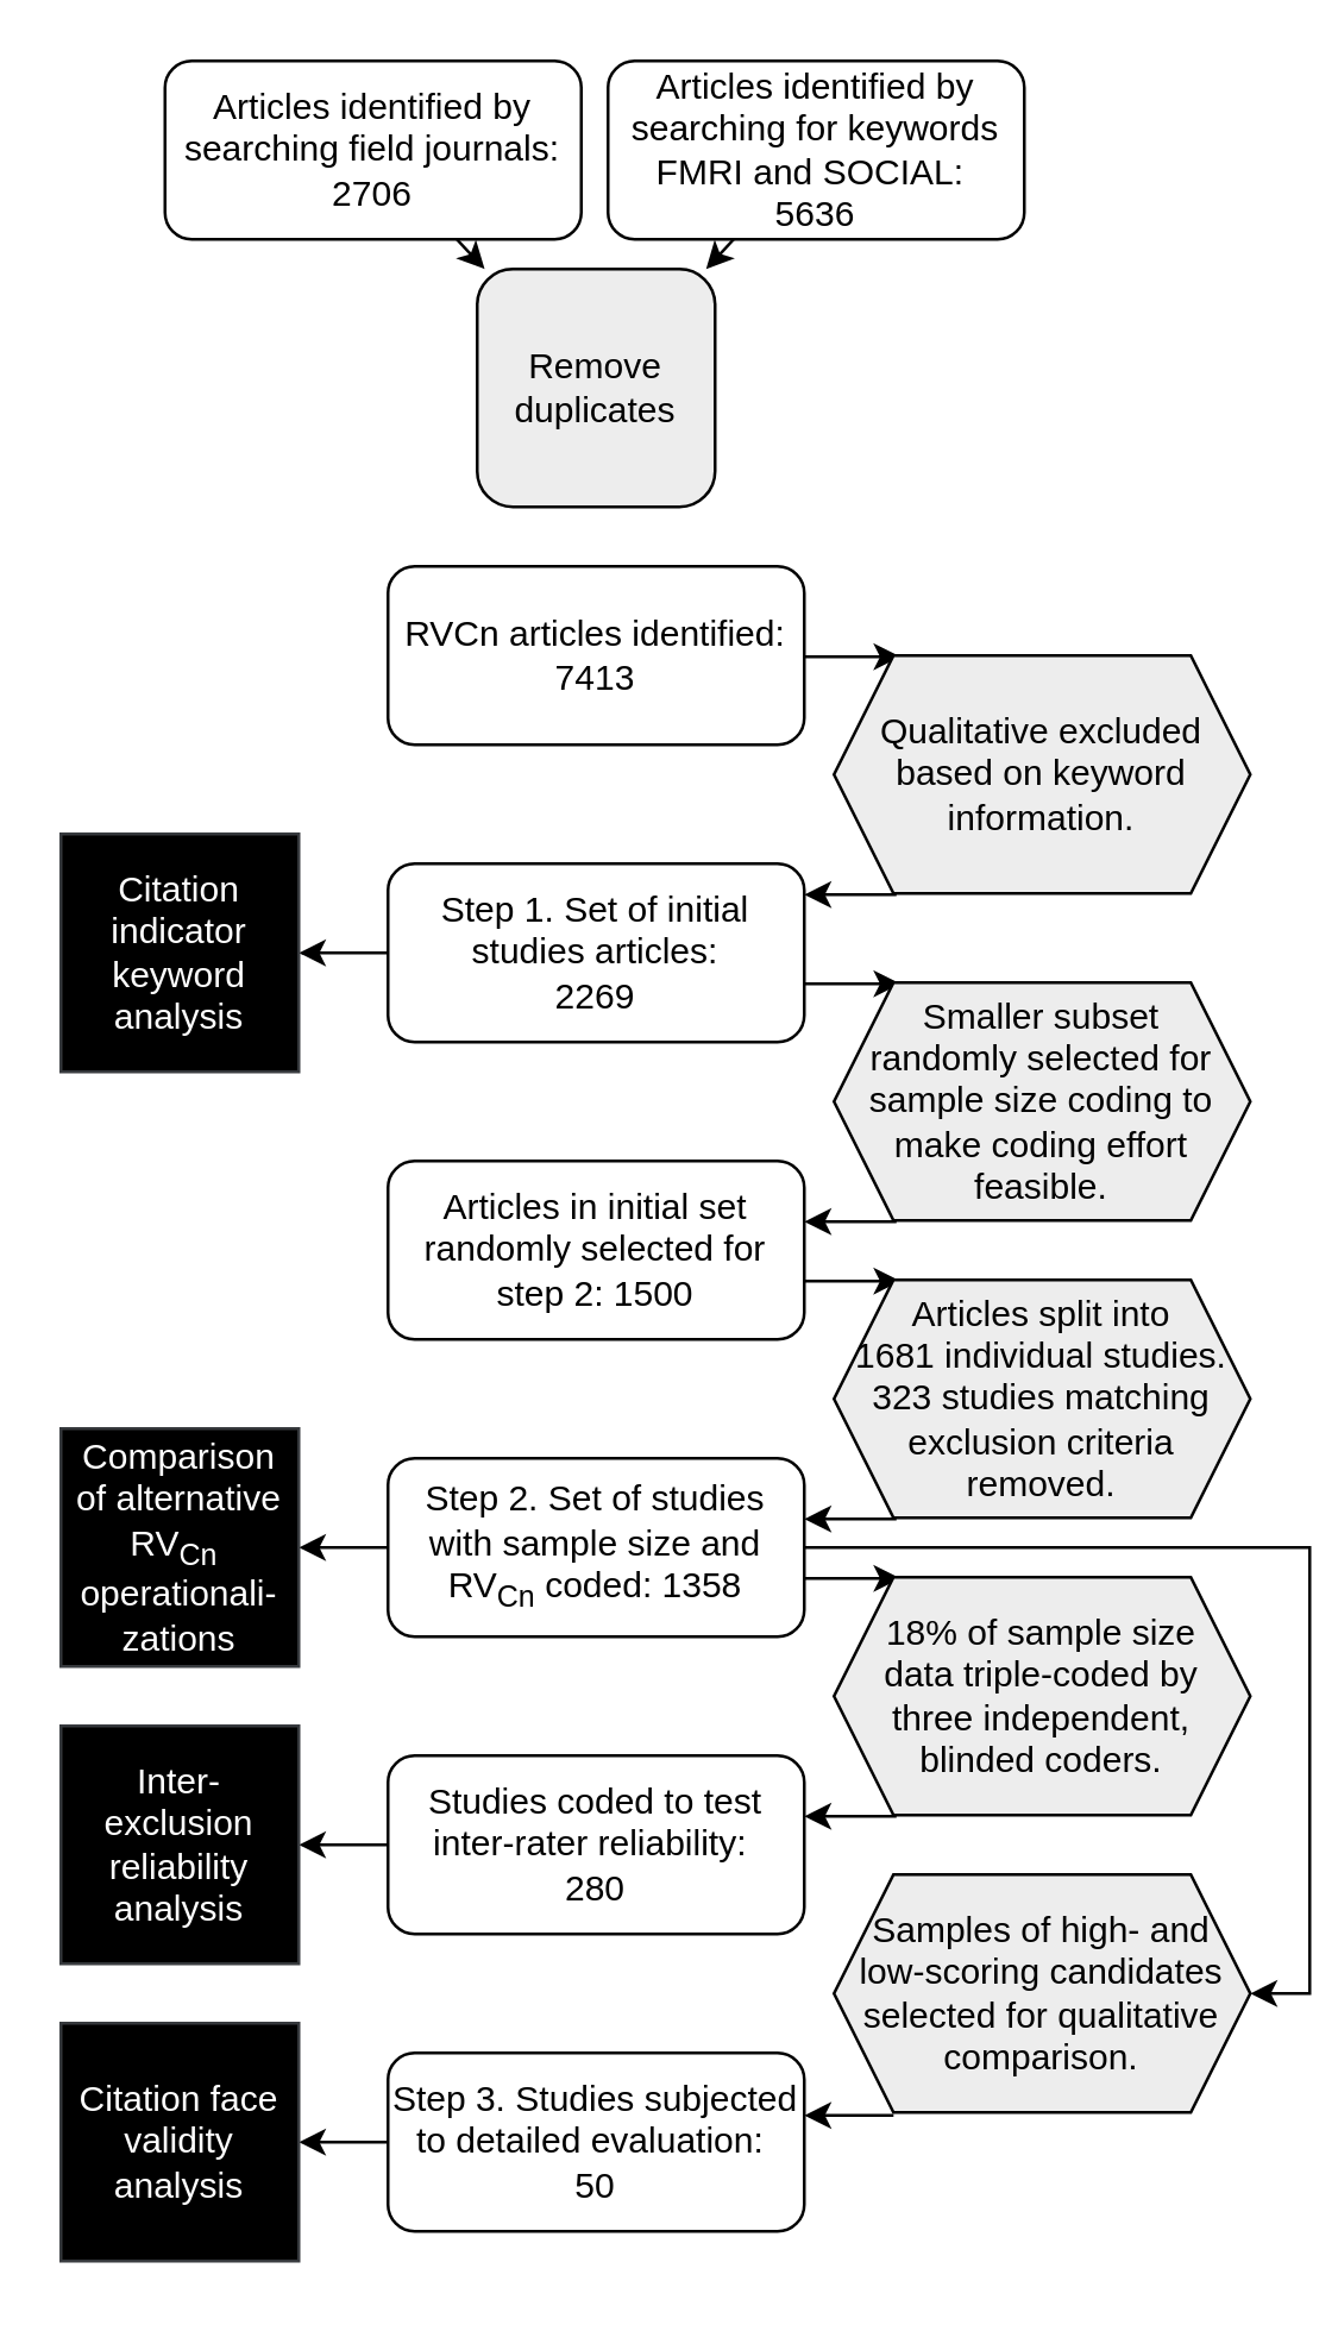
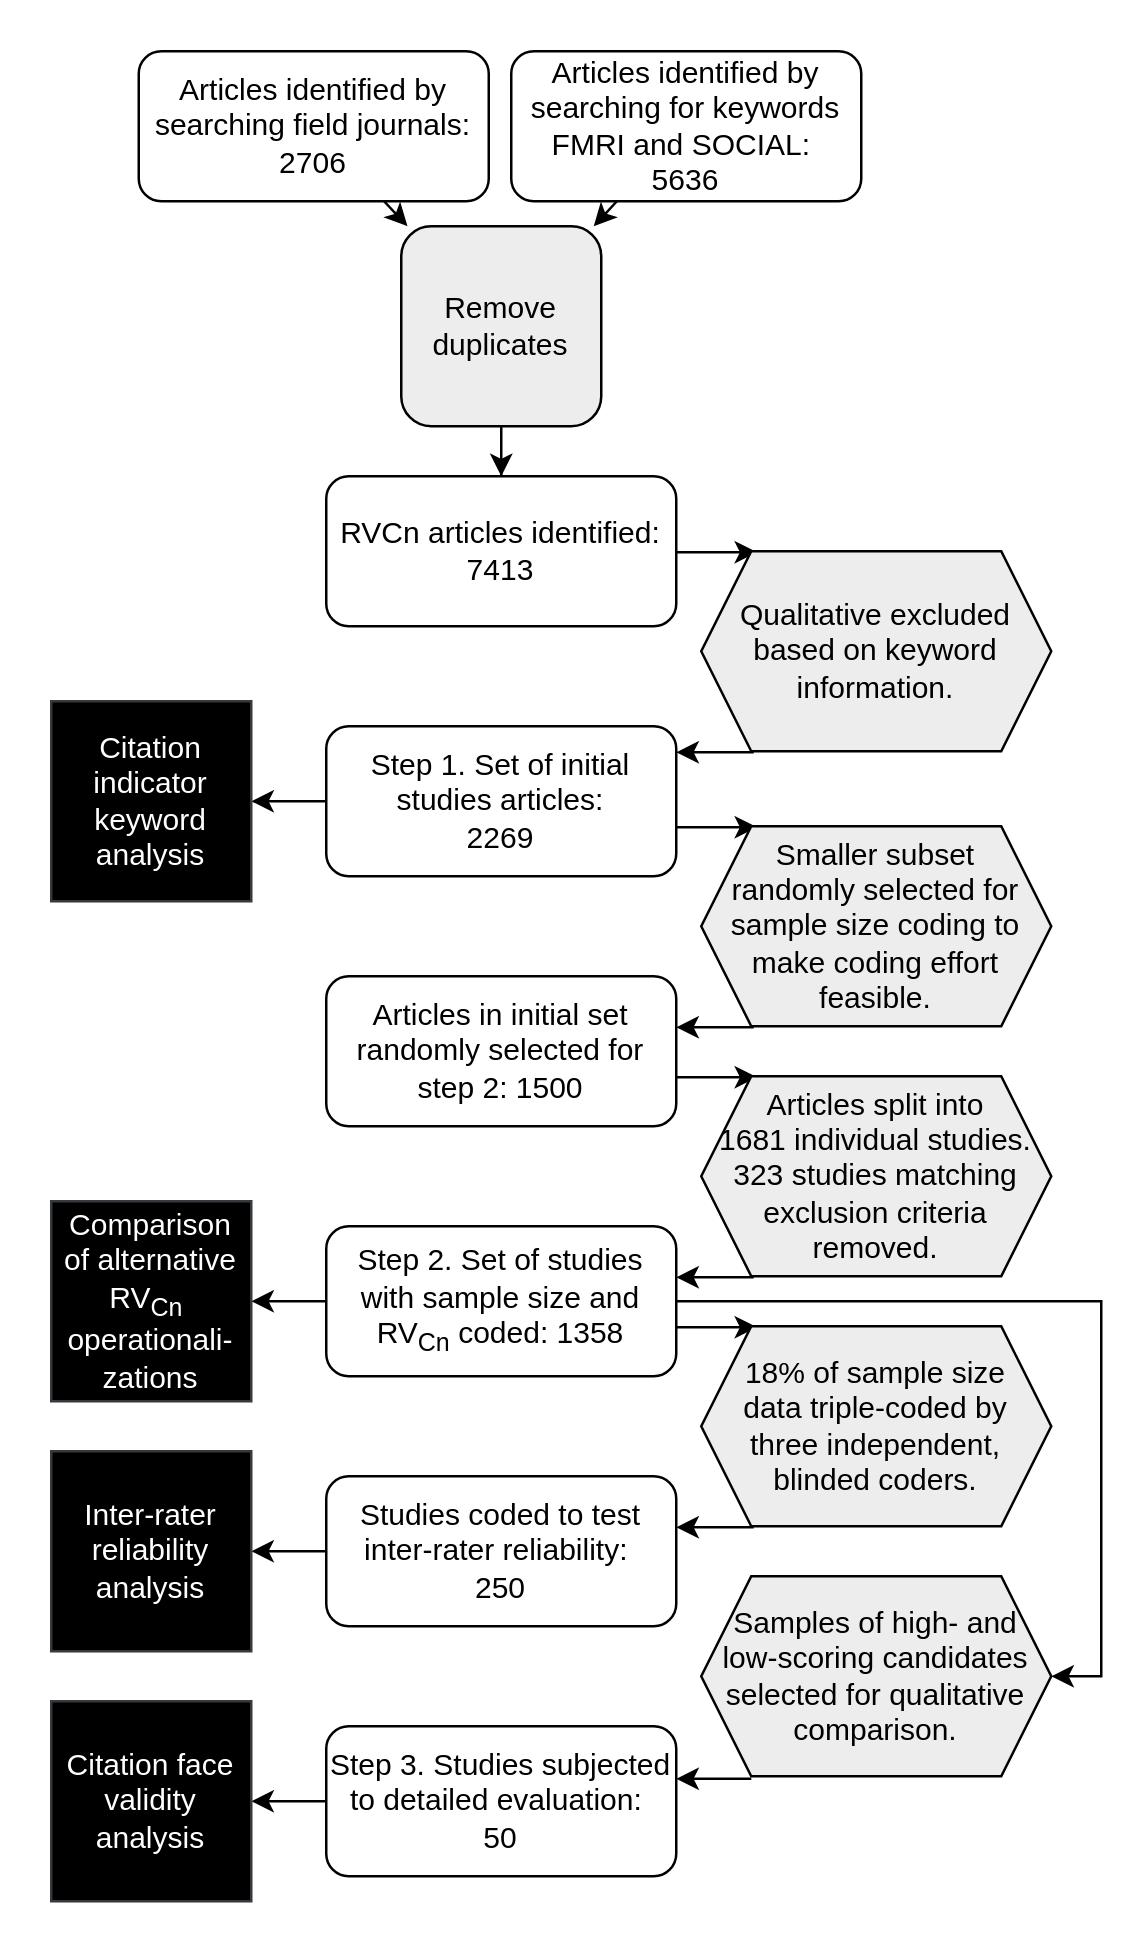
  <mxCell id="0" />
  <mxCell id="1" parent="0" />
  <mxCell id="2" value="&lt;div&gt;Articles identified by searching field journals:&lt;/div&gt;&lt;div&gt;2706&lt;br&gt;&lt;/div&gt;" style="rounded=1;whiteSpace=wrap;html=1;" parent="1" vertex="1"><mxGeometry x="55" y="20" width="140" height="60" as="geometry" /></mxCell>
  <mxCell id="3" value="&lt;div&gt;Articles identified by searching for keywords FMRI and SOCIAL:&amp;nbsp;&lt;/div&gt;5636" style="rounded=1;whiteSpace=wrap;html=1;" parent="1" vertex="1"><mxGeometry x="204" y="20" width="140" height="60" as="geometry" /></mxCell>
  <mxCell id="4" value="&lt;div&gt;Step 1. Set of initial studies articles:&lt;/div&gt;&lt;div&gt;2269&lt;br&gt;&lt;/div&gt;" style="rounded=1;whiteSpace=wrap;html=1;" parent="1" vertex="1"><mxGeometry x="130" y="290" width="140" height="60" as="geometry" /></mxCell>
  <mxCell id="5" value="Remove duplicates" style="whiteSpace=wrap;html=1;fillColor=#EDEDED;rounded=1;" parent="1" vertex="1"><mxGeometry x="160" y="90" width="80" height="80" as="geometry" /></mxCell>
  <mxCell id="6" value="" style="endArrow=classic;html=1;" parent="1" source="2" target="5" edge="1"><mxGeometry width="50" height="50" relative="1" as="geometry"><mxPoint x="170" y="160" as="sourcePoint" /><mxPoint x="220" y="110" as="targetPoint" /></mxGeometry></mxCell>
  <mxCell id="7" value="" style="endArrow=classic;html=1;" parent="1" source="3" target="5" edge="1"><mxGeometry width="50" height="50" relative="1" as="geometry"><mxPoint x="163.125" y="90" as="sourcePoint" /><mxPoint x="190.645" y="119.355" as="targetPoint" /></mxGeometry></mxCell>
  <mxCell id="8" style="edgeStyle=orthogonalEdgeStyle;rounded=0;orthogonalLoop=1;jettySize=auto;html=1;" parent="1" source="10" edge="1"><mxGeometry relative="1" as="geometry"><mxPoint x="100" y="520" as="targetPoint" /></mxGeometry></mxCell>
  <mxCell id="9" style="edgeStyle=orthogonalEdgeStyle;rounded=0;orthogonalLoop=1;jettySize=auto;html=1;entryX=1;entryY=0.5;entryDx=0;entryDy=0;" edge="1" parent="1" source="10" target="35"><mxGeometry relative="1" as="geometry" /></mxCell>
  <mxCell id="10" value="&lt;div&gt;Step 2. Set of studies with sample size and RV&lt;sub&gt;Cn&lt;/sub&gt; coded:&amp;nbsp;&lt;span&gt;1358&lt;/span&gt;&lt;/div&gt;" style="rounded=1;whiteSpace=wrap;html=1;" parent="1" vertex="1"><mxGeometry x="130" y="490" width="140" height="60" as="geometry" /></mxCell>
  <mxCell id="11" style="edgeStyle=orthogonalEdgeStyle;rounded=0;orthogonalLoop=1;jettySize=auto;html=1;exitX=0;exitY=0.5;exitDx=0;exitDy=0;" parent="1" source="12" edge="1"><mxGeometry relative="1" as="geometry"><mxPoint x="100" y="620.143" as="targetPoint" /></mxGeometry></mxCell>
- <mxCell id="12" value="&lt;div&gt;Studies coded to test inter-rater reliability:&amp;nbsp;&lt;/div&gt;&lt;div&gt;280&lt;/div&gt;" style="rounded=1;whiteSpace=wrap;html=1;" parent="1" vertex="1"><mxGeometry x="130" y="590" width="140" height="60" as="geometry" /></mxCell>
+ <mxCell id="12" value="&lt;div&gt;Studies coded to test inter-rater reliability:&amp;nbsp;&lt;/div&gt;&lt;div&gt;250&lt;/div&gt;" style="rounded=1;whiteSpace=wrap;html=1;" parent="1" vertex="1"><mxGeometry x="130" y="590" width="140" height="60" as="geometry" /></mxCell>
  <mxCell id="13" value="&lt;div&gt;RVCn articles identified:&lt;/div&gt;&lt;div&gt;7413&lt;br&gt;&lt;/div&gt;" style="rounded=1;whiteSpace=wrap;html=1;" parent="1" vertex="1"><mxGeometry x="130" y="190" width="140" height="60" as="geometry" /></mxCell>
+ <mxCell id="14" style="edgeStyle=orthogonalEdgeStyle;rounded=0;orthogonalLoop=1;jettySize=auto;html=1;" parent="1" source="5" target="13" edge="1"><mxGeometry relative="1" as="geometry"><mxPoint x="200" y="170" as="sourcePoint" /></mxGeometry></mxCell>
  <mxCell id="15" style="edgeStyle=orthogonalEdgeStyle;rounded=0;orthogonalLoop=1;jettySize=auto;html=1;entryX=0.16;entryY=0.005;entryDx=0;entryDy=0;entryPerimeter=0;" parent="1" source="17" target="19" edge="1"><mxGeometry relative="1" as="geometry"><Array as="points"><mxPoint x="300" y="430" /></Array></mxGeometry></mxCell>
  <mxCell id="16" style="edgeStyle=orthogonalEdgeStyle;rounded=0;orthogonalLoop=1;jettySize=auto;html=1;" parent="1" edge="1"><mxGeometry relative="1" as="geometry"><mxPoint x="100" y="320" as="targetPoint" /><mxPoint x="130" y="320.029" as="sourcePoint" /></mxGeometry></mxCell>
  <mxCell id="17" value="&lt;div&gt;Articles in initial set randomly selected for step 2:&amp;nbsp;&lt;span&gt;1500&lt;/span&gt;&lt;/div&gt;" style="rounded=1;whiteSpace=wrap;html=1;" parent="1" vertex="1"><mxGeometry x="130" y="390" width="140" height="60" as="geometry" /></mxCell>
  <mxCell id="18" style="edgeStyle=orthogonalEdgeStyle;rounded=0;orthogonalLoop=1;jettySize=auto;html=1;exitX=0.15;exitY=1.005;exitDx=0;exitDy=0;exitPerimeter=0;" parent="1" source="19" target="10" edge="1"><mxGeometry relative="1" as="geometry"><mxPoint x="270" y="510" as="targetPoint" /><Array as="points"><mxPoint x="280" y="510" /><mxPoint x="280" y="510" /></Array><mxPoint x="342.5" y="510" as="sourcePoint" /></mxGeometry></mxCell>
  <mxCell id="19" value="&lt;span style=&quot;font-family: &amp;#34;helvetica&amp;#34; ; font-size: 12px ; font-style: normal ; font-weight: 400 ; letter-spacing: normal ; text-indent: 0px ; text-transform: none ; word-spacing: 0px ; display: inline ; float: none&quot;&gt;Articles split into &lt;br&gt;1681 individual studies.&lt;/span&gt;&lt;br style=&quot;font-family: &amp;#34;helvetica&amp;#34; ; font-size: 12px ; font-style: normal ; font-weight: 400 ; letter-spacing: normal ; text-indent: 0px ; text-transform: none ; word-spacing: 0px&quot;&gt;&lt;span style=&quot;font-family: &amp;#34;helvetica&amp;#34; ; font-size: 12px ; font-style: normal ; font-weight: 400 ; letter-spacing: normal ; text-indent: 0px ; text-transform: none ; word-spacing: 0px ; display: inline ; float: none&quot;&gt;323 studies matching exclusion criteria removed.&lt;/span&gt;" style="shape=hexagon;perimeter=hexagonPerimeter2;whiteSpace=wrap;html=1;fixedSize=1;align=center;fillColor=#EDEDED;labelBackgroundColor=none;" parent="1" vertex="1"><mxGeometry x="280" y="430" width="140" height="80" as="geometry" /></mxCell>
  <mxCell id="20" value="&lt;span&gt;Citation indicator keyword analysis&lt;/span&gt;" style="rounded=0;whiteSpace=wrap;html=1;labelBackgroundColor=none;shadow=0;sketch=0;glass=0;strokeColor=#36393d;fontColor=#FFFFFF;fillColor=#000000;" parent="1" vertex="1"><mxGeometry x="20" y="280" width="80" height="80" as="geometry" /></mxCell>
  <mxCell id="21" value="Comparison of alternative RV&lt;sub&gt;Cn&lt;/sub&gt;&amp;nbsp;&lt;br&gt;operationali-zations" style="rounded=0;whiteSpace=wrap;html=1;shadow=0;fontColor=#FFFFFF;strokeColor=#36393d;fillColor=#000000;glass=0;sketch=0;" parent="1" vertex="1"><mxGeometry x="20" y="480" width="80" height="80" as="geometry" /></mxCell>
- <mxCell id="22" value="Inter-exclusion reliability analysis" style="rounded=0;whiteSpace=wrap;html=1;shadow=0;fontColor=#FFFFFF;strokeColor=#36393d;fillColor=#000000;glass=0;sketch=0;" parent="1" vertex="1"><mxGeometry x="20" y="580" width="80" height="80" as="geometry" /></mxCell>
+ <mxCell id="22" value="Inter-rater reliability analysis" style="rounded=0;whiteSpace=wrap;html=1;shadow=0;fontColor=#FFFFFF;strokeColor=#36393d;fillColor=#000000;glass=0;sketch=0;" parent="1" vertex="1"><mxGeometry x="20" y="580" width="80" height="80" as="geometry" /></mxCell>
  <mxCell id="23" style="edgeStyle=orthogonalEdgeStyle;rounded=0;orthogonalLoop=1;jettySize=auto;html=1;entryX=0.16;entryY=0.005;entryDx=0;entryDy=0;entryPerimeter=0;" parent="1" target="25" edge="1"><mxGeometry relative="1" as="geometry"><Array as="points"><mxPoint x="300" y="330" /></Array><mxPoint x="270" y="330.429" as="sourcePoint" /></mxGeometry></mxCell>
  <mxCell id="24" style="edgeStyle=orthogonalEdgeStyle;rounded=0;orthogonalLoop=1;jettySize=auto;html=1;exitX=0.15;exitY=1.005;exitDx=0;exitDy=0;exitPerimeter=0;" parent="1" source="25" edge="1"><mxGeometry relative="1" as="geometry"><mxPoint x="270" y="410.429" as="targetPoint" /><Array as="points"><mxPoint x="280" y="410" /><mxPoint x="280" y="410" /></Array><mxPoint x="342.5" y="410" as="sourcePoint" /></mxGeometry></mxCell>
  <mxCell id="25" value="&lt;font face=&quot;helvetica&quot;&gt;Smaller subset &lt;br&gt;randomly selected for sample size coding to make coding effort feasible.&lt;/font&gt;" style="shape=hexagon;perimeter=hexagonPerimeter2;whiteSpace=wrap;html=1;fixedSize=1;align=center;fillColor=#EDEDED;labelBackgroundColor=none;" parent="1" vertex="1"><mxGeometry x="280" y="330" width="140" height="80" as="geometry" /></mxCell>
  <mxCell id="26" style="edgeStyle=orthogonalEdgeStyle;rounded=0;orthogonalLoop=1;jettySize=auto;html=1;entryX=0.16;entryY=0.005;entryDx=0;entryDy=0;entryPerimeter=0;" parent="1" target="28" edge="1"><mxGeometry relative="1" as="geometry"><Array as="points"><mxPoint x="300" y="220" /></Array><mxPoint x="270" y="220.429" as="sourcePoint" /></mxGeometry></mxCell>
  <mxCell id="27" style="edgeStyle=orthogonalEdgeStyle;rounded=0;orthogonalLoop=1;jettySize=auto;html=1;exitX=0.15;exitY=1.005;exitDx=0;exitDy=0;exitPerimeter=0;" parent="1" source="28" edge="1"><mxGeometry relative="1" as="geometry"><mxPoint x="270" y="300.429" as="targetPoint" /><Array as="points"><mxPoint x="280" y="300" /><mxPoint x="280" y="300" /></Array><mxPoint x="342.5" y="300" as="sourcePoint" /></mxGeometry></mxCell>
  <mxCell id="28" value="&lt;font face=&quot;helvetica&quot;&gt;Qualitative excluded &lt;br&gt;based on keyword &lt;br&gt;information.&lt;/font&gt;" style="shape=hexagon;perimeter=hexagonPerimeter2;whiteSpace=wrap;html=1;fixedSize=1;align=center;fillColor=#EDEDED;labelBackgroundColor=none;" parent="1" vertex="1"><mxGeometry x="280" y="220" width="140" height="80" as="geometry" /></mxCell>
  <mxCell id="29" style="edgeStyle=orthogonalEdgeStyle;rounded=0;orthogonalLoop=1;jettySize=auto;html=1;entryX=0.16;entryY=0.005;entryDx=0;entryDy=0;entryPerimeter=0;" parent="1" target="31" edge="1"><mxGeometry relative="1" as="geometry"><Array as="points"><mxPoint x="300" y="530" /></Array><mxPoint x="270" y="530.429" as="sourcePoint" /></mxGeometry></mxCell>
  <mxCell id="30" style="edgeStyle=orthogonalEdgeStyle;rounded=0;orthogonalLoop=1;jettySize=auto;html=1;exitX=0.15;exitY=1.005;exitDx=0;exitDy=0;exitPerimeter=0;" parent="1" source="31" edge="1"><mxGeometry relative="1" as="geometry"><mxPoint x="270" y="610.429" as="targetPoint" /><Array as="points"><mxPoint x="280" y="610" /><mxPoint x="280" y="610" /></Array><mxPoint x="342.5" y="610" as="sourcePoint" /></mxGeometry></mxCell>
  <mxCell id="31" value="&lt;font face=&quot;helvetica&quot;&gt;18% of sample size &lt;br&gt;data triple-coded by &lt;br&gt;three independent, blinded coders.&lt;/font&gt;" style="shape=hexagon;perimeter=hexagonPerimeter2;whiteSpace=wrap;html=1;fixedSize=1;align=center;fillColor=#EDEDED;labelBackgroundColor=none;" parent="1" vertex="1"><mxGeometry x="280" y="530" width="140" height="80" as="geometry" /></mxCell>
  <mxCell id="32" style="edgeStyle=orthogonalEdgeStyle;rounded=0;orthogonalLoop=1;jettySize=auto;html=1;exitX=0;exitY=0.5;exitDx=0;exitDy=0;" edge="1" parent="1" source="33"><mxGeometry relative="1" as="geometry"><mxPoint x="100" y="720.143" as="targetPoint" /></mxGeometry></mxCell>
  <mxCell id="33" value="&lt;div&gt;Step 3. Studies subjected to detailed evaluation:&amp;nbsp;&lt;/div&gt;&lt;div&gt;50&lt;/div&gt;" style="rounded=1;whiteSpace=wrap;html=1;" vertex="1" parent="1"><mxGeometry x="130" y="690" width="140" height="60" as="geometry" /></mxCell>
  <mxCell id="34" value="Citation face validity analysis" style="rounded=0;whiteSpace=wrap;html=1;shadow=0;fontColor=#FFFFFF;strokeColor=#36393d;fillColor=#000000;glass=0;sketch=0;" vertex="1" parent="1"><mxGeometry x="20" y="680" width="80" height="80" as="geometry" /></mxCell>
  <mxCell id="35" value="&lt;font face=&quot;helvetica&quot;&gt;Samples of high- and low-scoring&amp;nbsp;candidates selected for qualitative &lt;br&gt;comparison.&lt;/font&gt;" style="shape=hexagon;perimeter=hexagonPerimeter2;whiteSpace=wrap;html=1;fixedSize=1;align=center;fillColor=#EDEDED;labelBackgroundColor=none;" vertex="1" parent="1"><mxGeometry x="280" y="630" width="140" height="80" as="geometry" /></mxCell>
  <mxCell id="36" style="edgeStyle=orthogonalEdgeStyle;rounded=0;orthogonalLoop=1;jettySize=auto;html=1;exitX=0.143;exitY=1.013;exitDx=0;exitDy=0;exitPerimeter=0;" edge="1" parent="1" source="35"><mxGeometry relative="1" as="geometry"><mxPoint x="270" y="711" as="targetPoint" /><Array as="points"><mxPoint x="270" y="711" /></Array><mxPoint x="311" y="620.4" as="sourcePoint" /></mxGeometry></mxCell>
